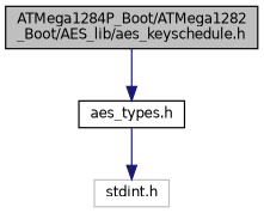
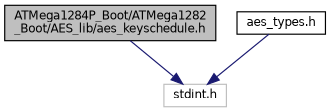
  digraph {
    node [color=black fillcolor=white fontname=Helvetica fontsize=10 shape=record style=filled]
    edge [color=midnightblue fontname=Helvetica fontsize=10 labelfontname=Helvetica labelfontsize=10 style=solid]
    n1 [fillcolor=grey75 fontcolor=black height=0.2 label="ATMega1284P_Boot/ATMega1282\l_Boot/AES_lib/aes_keyschedule.h" width=0.4]
    n2 [height=0.2 label="aes_types.h" width=0.4]
    n3 [color=grey75 height=0.2 label="stdint.h" width=0.4]
-   n1 -> n2
+   n1 -> n3
    n2 -> n3
  }
